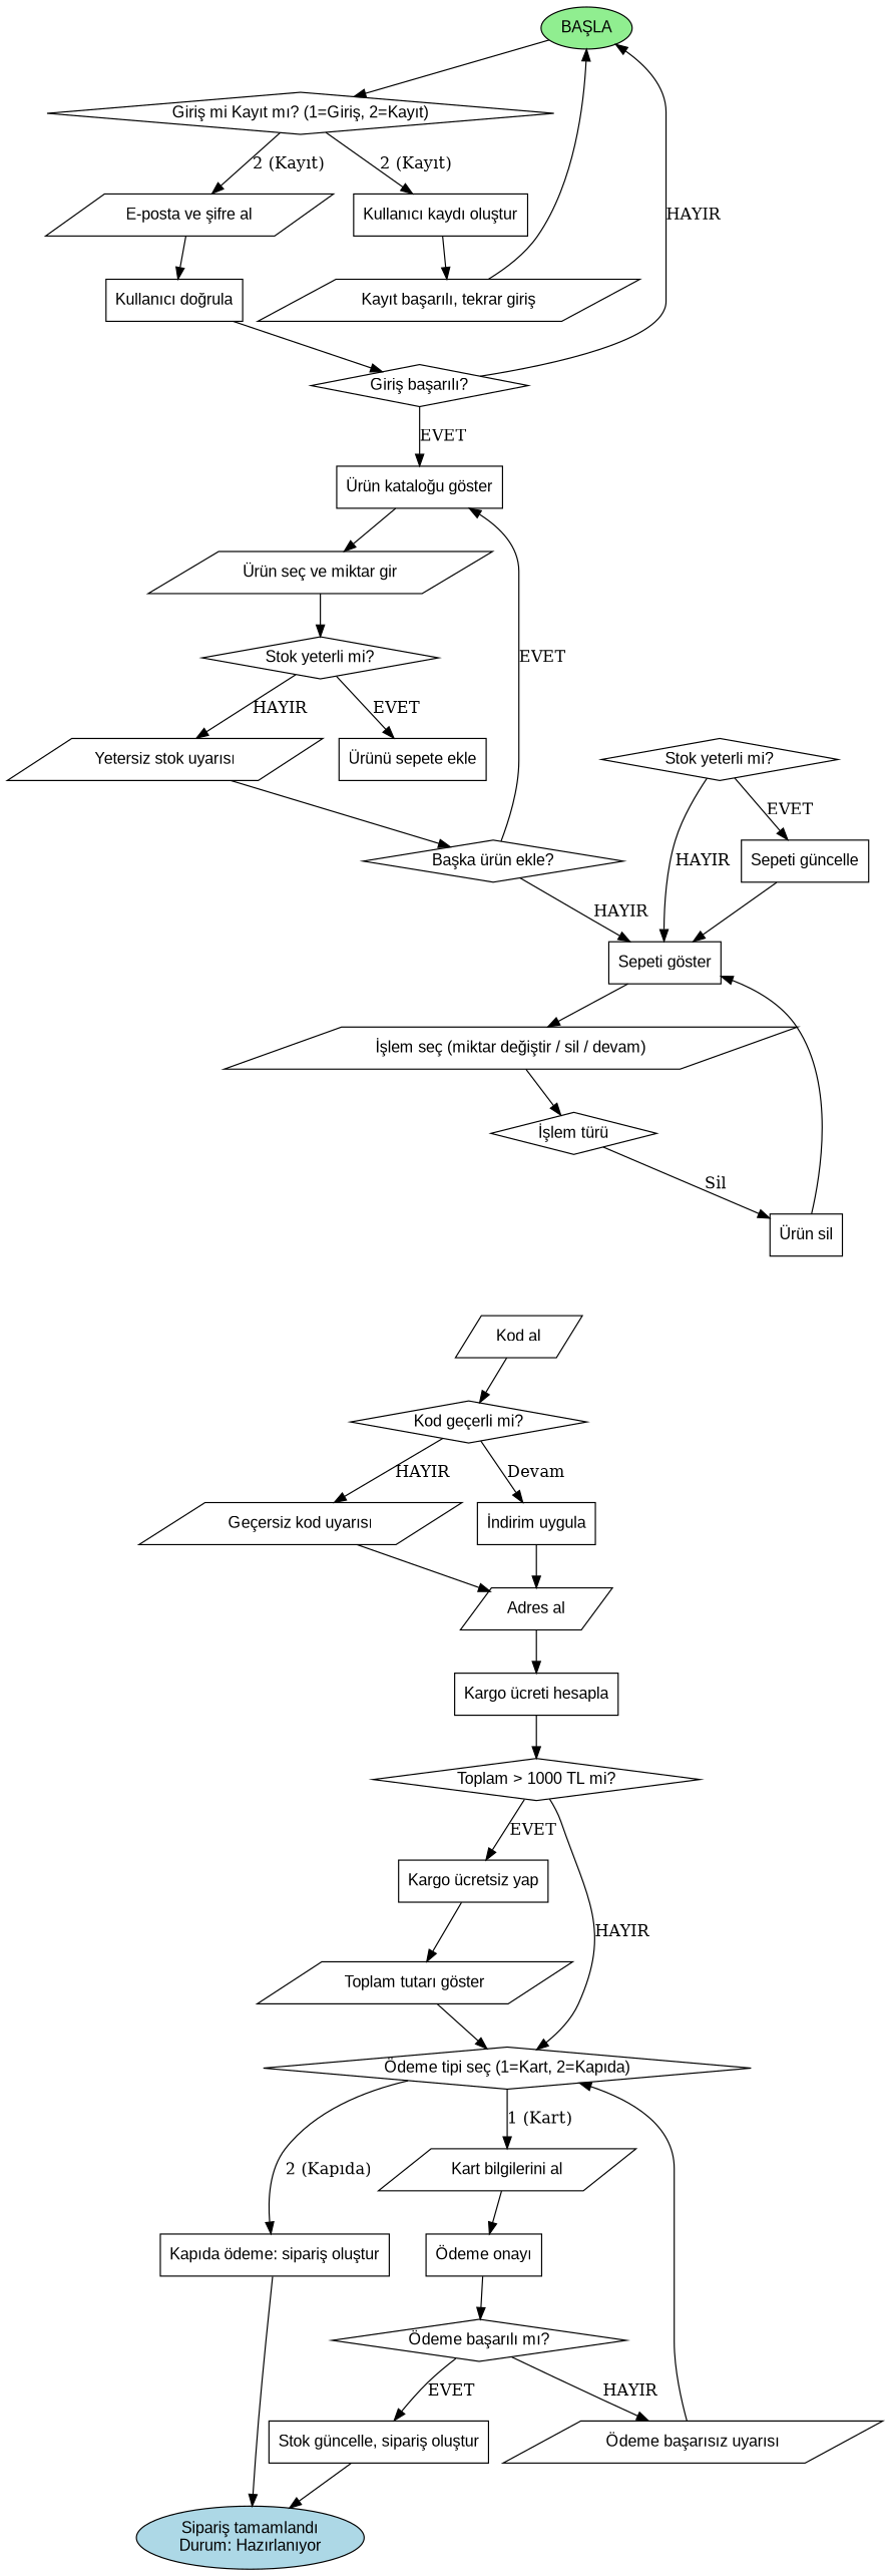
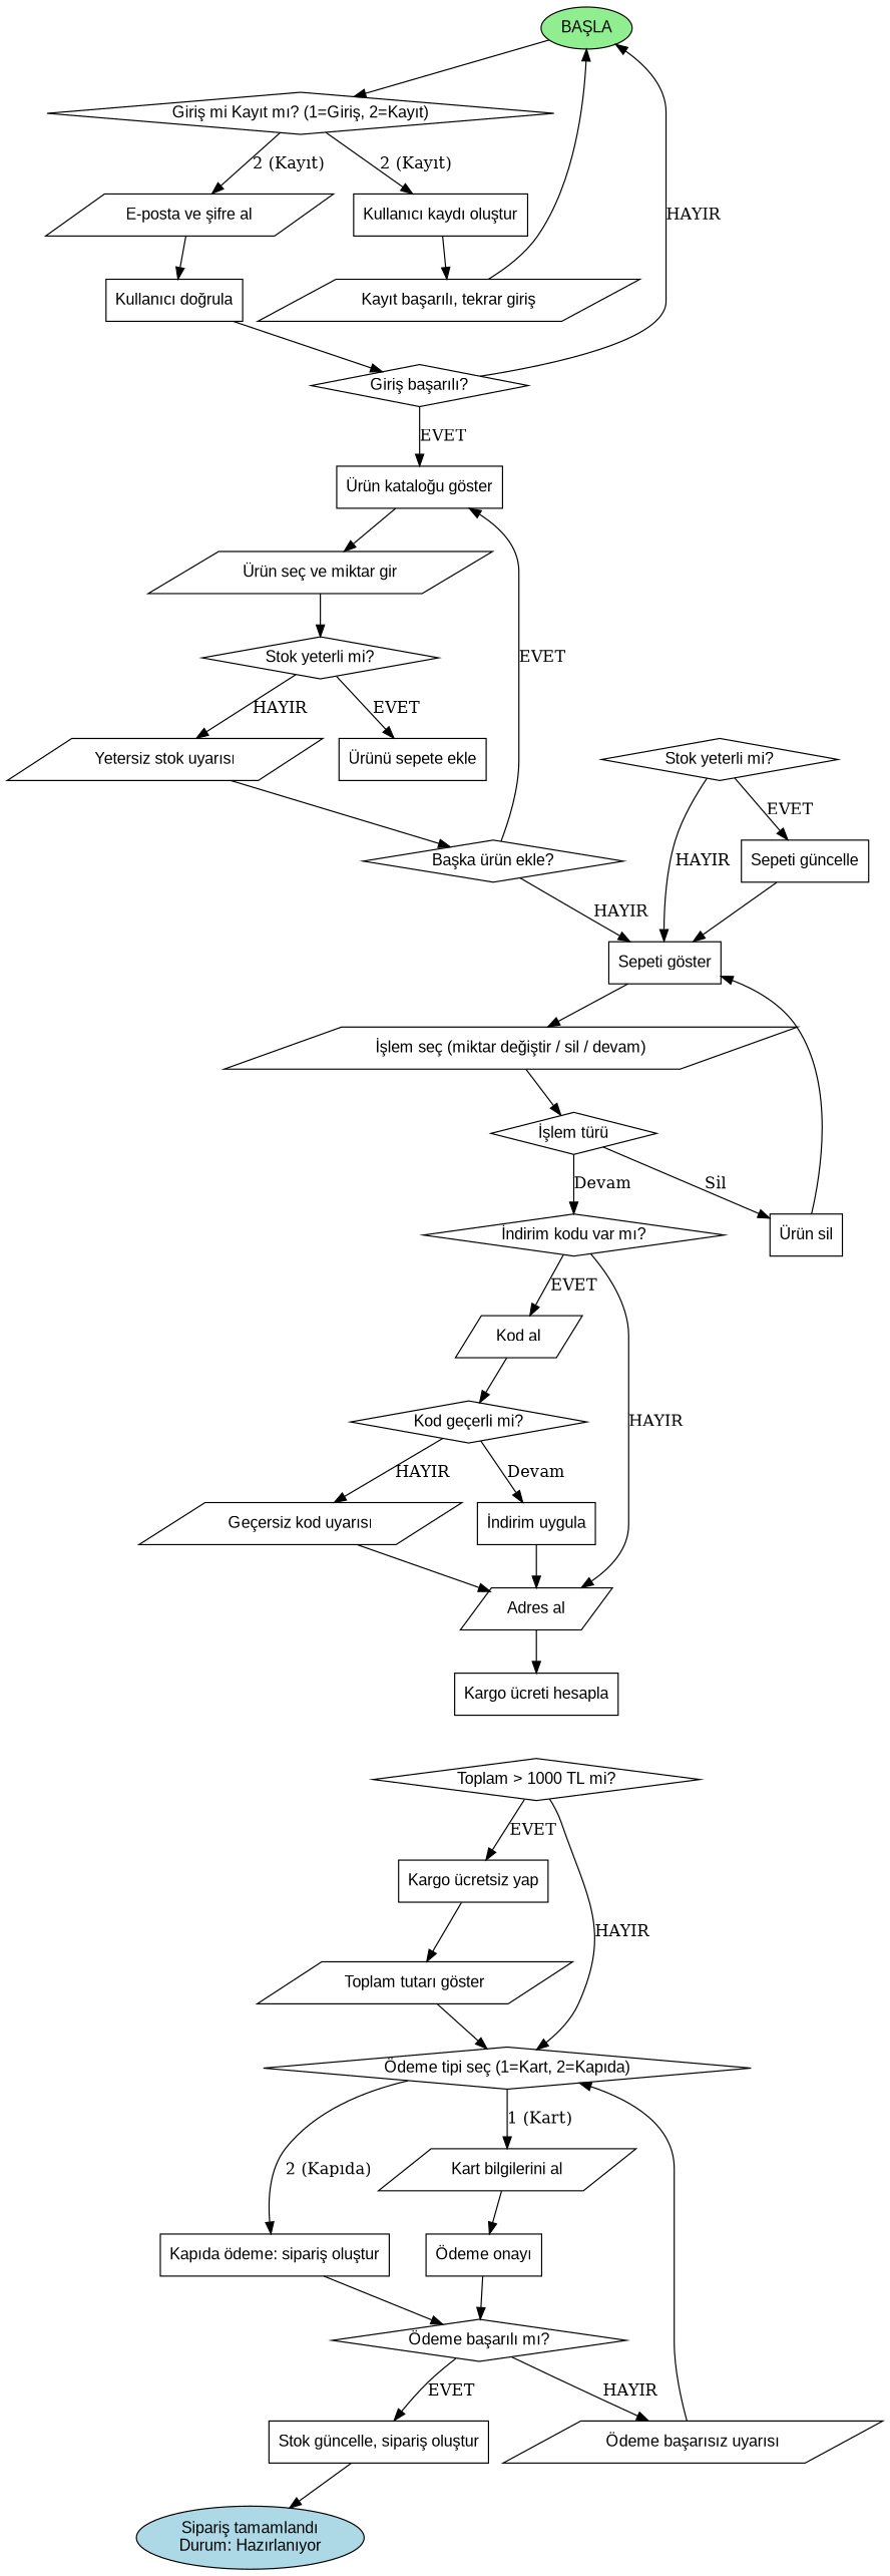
  digraph {
    rankdir=TB
    node [fontname=Arial shape=box]
    n1 [fillcolor=lightgreen label="BAŞLA" shape=oval style=filled]
    n2 [label="Giriş mi Kayıt mı? (1=Giriş, 2=Kayıt)" shape=diamond]
    n3 [label="E-posta ve şifre al" shape=parallelogram]
    n4 [label="Kullanıcı kaydı oluştur"]
    n5 [label="Kullanıcı doğrula"]
    n6 [label="Kayıt başarılı, tekrar giriş" shape=parallelogram]
    n7 [label="Giriş başarılı?" shape=diamond]
    n8 [label="Ürün kataloğu göster"]
    n9 [label="Ürün seç ve miktar gir" shape=parallelogram]
    n10 [label="Stok yeterli mi?" shape=diamond]
    n11 [label="Ürünü sepete ekle"]
    n12 [label="Yetersiz stok uyarısı" shape=parallelogram]
    n13 [label="Başka ürün ekle?" shape=diamond]
    n14 [label="Sepeti göster"]
    n15 [label="İşlem seç (miktar değiştir / sil / devam)" shape=parallelogram]
    n16 [label="İşlem türü" shape=diamond]
    n17 [label="Ürün sil"]
+   n18 [label="İndirim kodu var mı?" shape=diamond]
    n19 [label="Kod al" shape=parallelogram]
    n20 [label="Adres al" shape=parallelogram]
    n21 [label="Stok yeterli mi?" shape=diamond]
    n22 [label="Sepeti güncelle"]
    n23 [label="Kod geçerli mi?" shape=diamond]
    n24 [label="Kargo ücreti hesapla"]
    n25 [label="İndirim uygula"]
    n26 [label="Geçersiz kod uyarısı" shape=parallelogram]
    n27 [label="Toplam > 1000 TL mi?" shape=diamond]
    n28 [label="Kargo ücretsiz yap"]
    n29 [label="Ödeme tipi seç (1=Kart, 2=Kapıda)" shape=diamond]
    n30 [label="Toplam tutarı göster" shape=parallelogram]
    n31 [label="Kart bilgilerini al" shape=parallelogram]
    n32 [label="Kapıda ödeme: sipariş oluştur"]
    n33 [label="Ödeme onayı"]
    n34 [fillcolor=lightblue label="Sipariş tamamlandı\nDurum: Hazırlanıyor" shape=oval style=filled]
    n35 [label="Ödeme başarılı mı?" shape=diamond]
    n36 [label="Stok güncelle, sipariş oluştur"]
    n37 [label="Ödeme başarısız uyarısı" shape=parallelogram]
    n1 -> n2
    n2 -> n3 [label="2 (Kayıt)"]
    n2 -> n4 [label="2 (Kayıt)"]
    n3 -> n5
    n4 -> n6
    n5 -> n7
    n6 -> n1
    n7 -> n1 [label=HAYIR]
    n7 -> n8 [label=EVET]
    n8 -> n9
    n9 -> n10
    n10 -> n11 [label=EVET]
    n10 -> n12 [label=HAYIR]
    n12 -> n13
    n13 -> n8 [label=EVET]
    n13 -> n14 [label=HAYIR]
    n14 -> n15
    n15 -> n16
    n16 -> n17 [label=Sil]
+   n16 -> n18 [label=Devam]
    n17 -> n14
+   n18 -> n19 [label=EVET]
+   n18 -> n20 [label=HAYIR]
    n19 -> n23
    n20 -> n24
    n21 -> n14 [label=HAYIR]
    n21 -> n22 [label=EVET]
    n22 -> n14
    n23 -> n25 [label=Devam]
    n23 -> n26 [label=HAYIR]
-   n24 -> n27
    n25 -> n20
    n26 -> n20
    n27 -> n28 [label=EVET]
    n27 -> n29 [label=HAYIR]
    n28 -> n30
    n29 -> n31 [label="1 (Kart)"]
    n29 -> n32 [label="2 (Kapıda)"]
    n30 -> n29
    n31 -> n33
-   n32 -> n34
+   n32 -> n35
    n33 -> n35
    n35 -> n36 [label=EVET]
    n35 -> n37 [label=HAYIR]
    n36 -> n34
    n37 -> n29
  }
